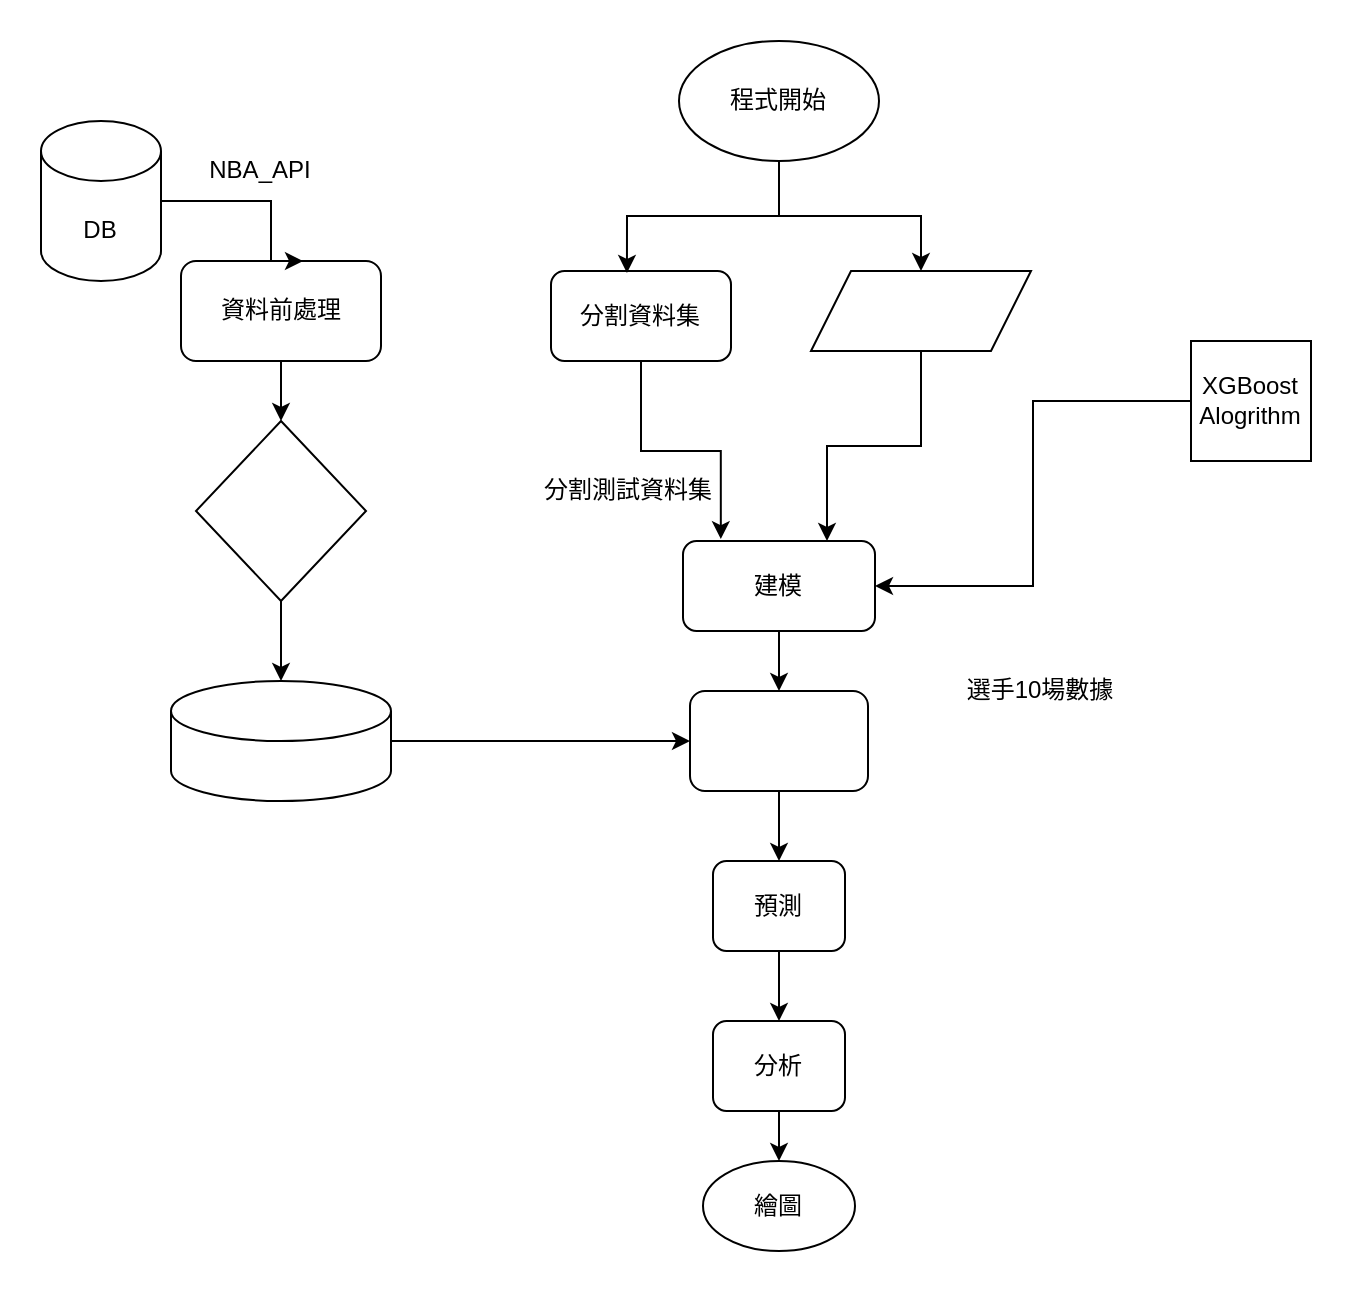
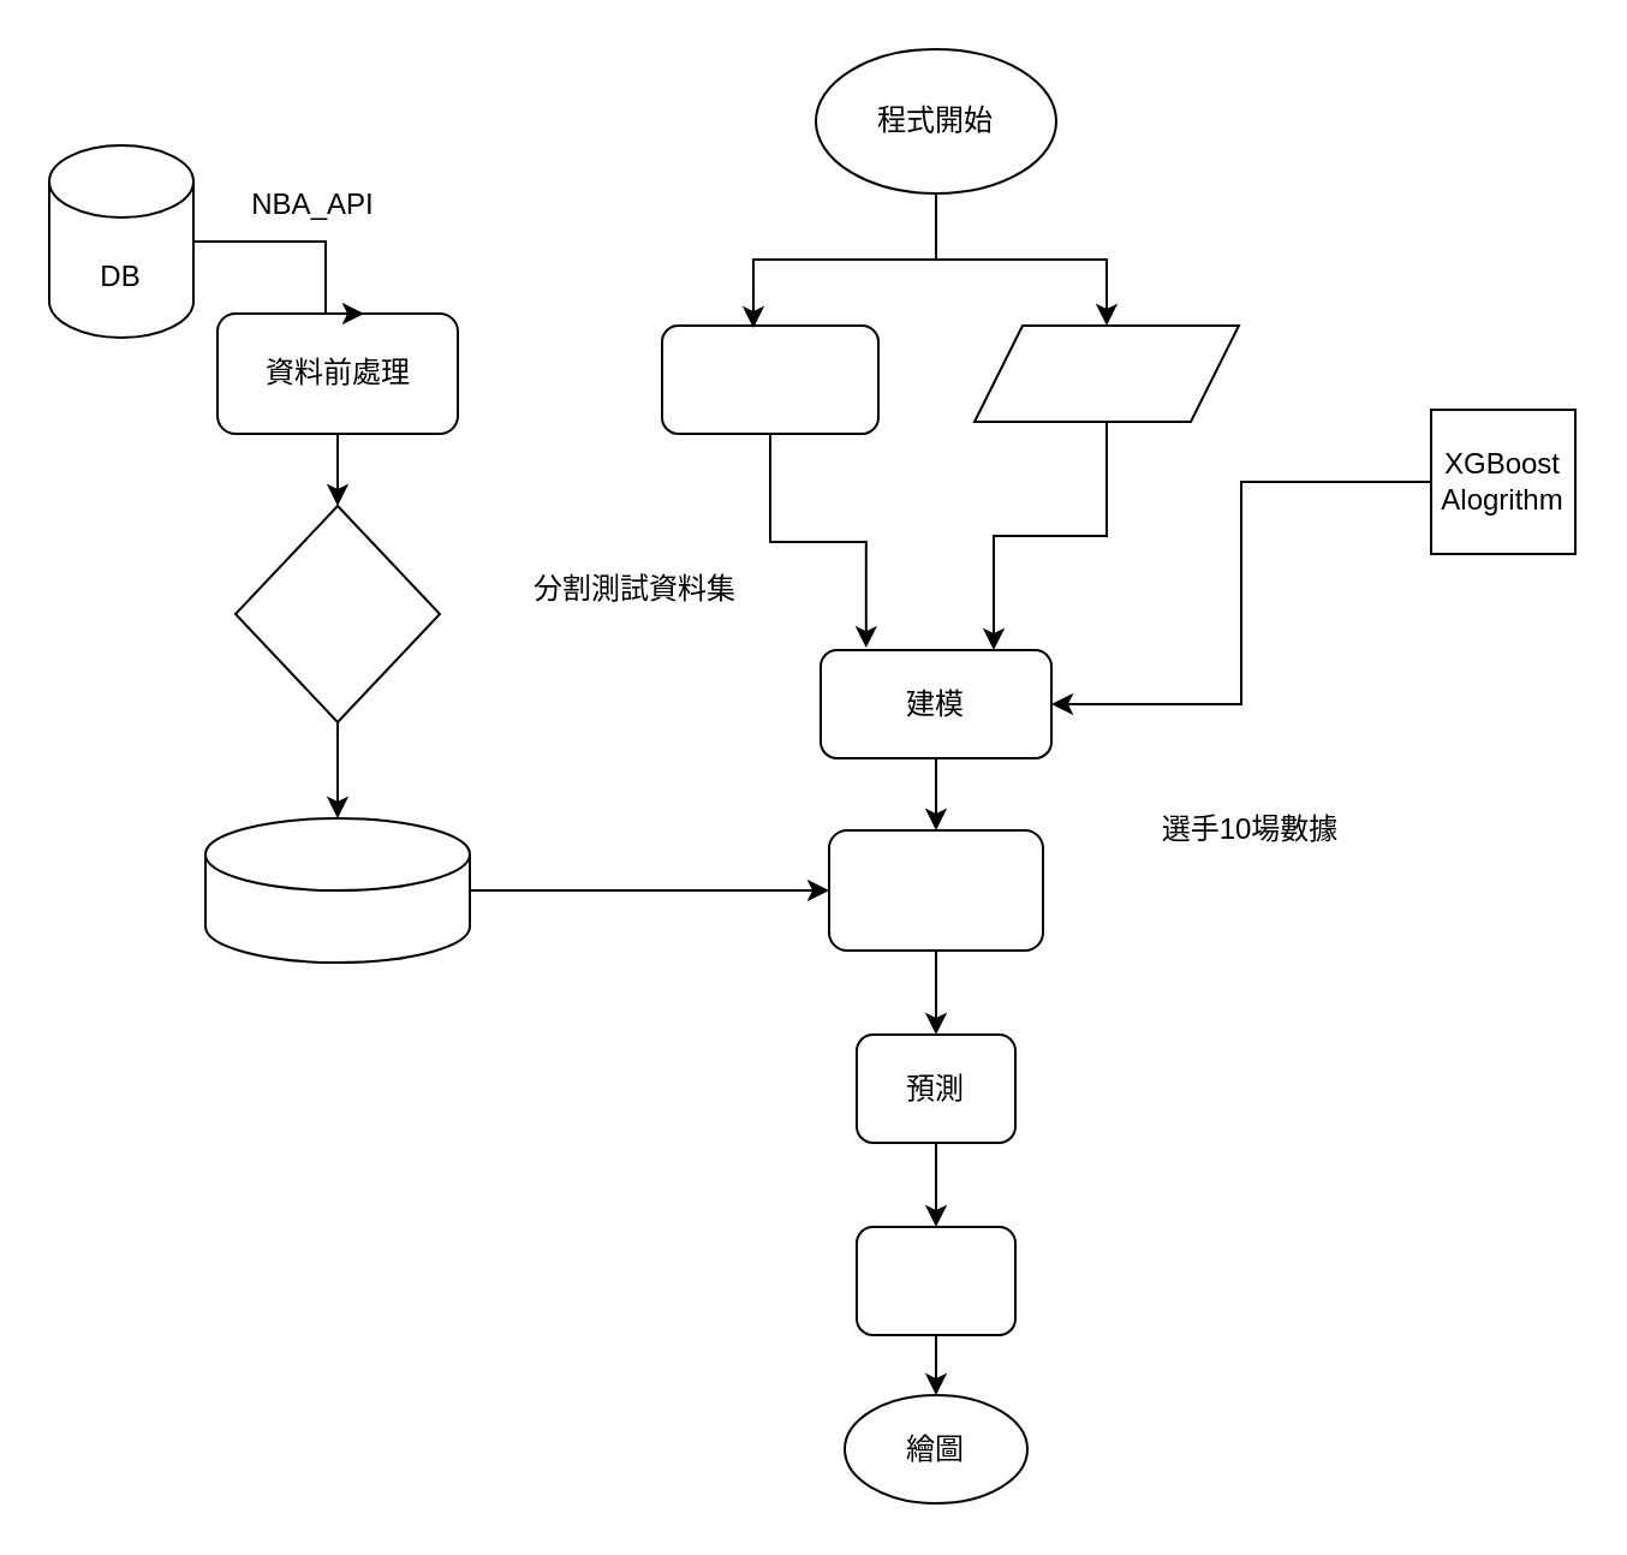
  <mxCell id="0" />
  <mxCell id="1" parent="0" />
  <mxCell id="2" style="edgeStyle=orthogonalEdgeStyle;rounded=0;orthogonalLoop=1;jettySize=auto;html=1;entryX=0.5;entryY=0;entryDx=0;entryDy=0;" parent="1" source="3" target="19" edge="1"><mxGeometry relative="1" as="geometry" /></mxCell>
  <mxCell id="3" value="" style="ellipse;whiteSpace=wrap;html=1;" parent="1" vertex="1"><mxGeometry x="339" y="20" width="100" height="60" as="geometry" /></mxCell>
  <mxCell id="4" value="" style="shape=cylinder3;whiteSpace=wrap;html=1;boundedLbl=1;backgroundOutline=1;size=15;" parent="1" vertex="1"><mxGeometry x="20" y="60" width="60" height="80" as="geometry" /></mxCell>
  <mxCell id="5" style="edgeStyle=orthogonalEdgeStyle;rounded=0;orthogonalLoop=1;jettySize=auto;html=1;" parent="1" source="6" target="17" edge="1"><mxGeometry relative="1" as="geometry" /></mxCell>
  <mxCell id="6" value="" style="rounded=1;whiteSpace=wrap;html=1;" parent="1" vertex="1"><mxGeometry x="90" y="130" width="100" height="50" as="geometry" /></mxCell>
  <mxCell id="7" value="DB" style="text;html=1;align=center;verticalAlign=middle;whiteSpace=wrap;rounded=0;" parent="1" vertex="1"><mxGeometry x="20" y="100" width="60" height="30" as="geometry" /></mxCell>
  <mxCell id="8" value="NBA_API" style="text;html=1;align=center;verticalAlign=middle;whiteSpace=wrap;rounded=0;" parent="1" vertex="1"><mxGeometry x="100" y="70" width="60" height="30" as="geometry" /></mxCell>
  <mxCell id="9" value="資料前處理" style="text;html=1;align=center;verticalAlign=middle;whiteSpace=wrap;rounded=0;" parent="1" vertex="1"><mxGeometry x="102.5" y="140" width="75" height="30" as="geometry" /></mxCell>
  <mxCell id="10" style="edgeStyle=orthogonalEdgeStyle;rounded=0;orthogonalLoop=1;jettySize=auto;html=1;entryX=0;entryY=0.5;entryDx=0;entryDy=0;" parent="1" source="11" target="14" edge="1"><mxGeometry relative="1" as="geometry" /></mxCell>
  <mxCell id="11" value="" style="shape=cylinder3;whiteSpace=wrap;html=1;boundedLbl=1;backgroundOutline=1;size=15;" parent="1" vertex="1"><mxGeometry x="85" y="340" width="110" height="60" as="geometry" /></mxCell>
  <mxCell id="12" value="程式開始" style="text;html=1;align=center;verticalAlign=middle;whiteSpace=wrap;rounded=0;" parent="1" vertex="1"><mxGeometry x="359" y="35" width="60" height="30" as="geometry" /></mxCell>
  <mxCell id="13" value="" style="edgeStyle=orthogonalEdgeStyle;rounded=0;orthogonalLoop=1;jettySize=auto;html=1;" edge="1" parent="1" source="14" target="33"><mxGeometry relative="1" as="geometry" /></mxCell>
  <mxCell id="14" value="" style="rounded=1;whiteSpace=wrap;html=1;" parent="1" vertex="1"><mxGeometry x="344.5" y="345" width="89" height="50" as="geometry" /></mxCell>
  <mxCell id="15" style="edgeStyle=orthogonalEdgeStyle;rounded=0;orthogonalLoop=1;jettySize=auto;html=1;entryX=0.61;entryY=0;entryDx=0;entryDy=0;entryPerimeter=0;" parent="1" source="4" target="6" edge="1"><mxGeometry relative="1" as="geometry"><Array as="points"><mxPoint x="135" y="100" /><mxPoint x="135" y="130" /></Array></mxGeometry></mxCell>
  <mxCell id="16" style="edgeStyle=orthogonalEdgeStyle;rounded=0;orthogonalLoop=1;jettySize=auto;html=1;" parent="1" source="17" target="11" edge="1"><mxGeometry relative="1" as="geometry" /></mxCell>
  <mxCell id="17" value="" style="rhombus;whiteSpace=wrap;html=1;" parent="1" vertex="1"><mxGeometry x="97.5" y="210" width="85" height="90" as="geometry" /></mxCell>
  <mxCell id="18" style="edgeStyle=orthogonalEdgeStyle;rounded=0;orthogonalLoop=1;jettySize=auto;html=1;entryX=0.75;entryY=0;entryDx=0;entryDy=0;" edge="1" parent="1" source="19" target="26"><mxGeometry relative="1" as="geometry" /></mxCell>
  <mxCell id="19" value="" style="shape=parallelogram;perimeter=parallelogramPerimeter;whiteSpace=wrap;html=1;fixedSize=1;" parent="1" vertex="1"><mxGeometry x="405" y="135" width="110" height="40" as="geometry" /></mxCell>
  <mxCell id="20" value="" style="rounded=1;whiteSpace=wrap;html=1;" parent="1" vertex="1"><mxGeometry x="275" y="135" width="90" height="45" as="geometry" /></mxCell>
- <mxCell id="21" value="分割資料集" style="text;html=1;align=center;verticalAlign=middle;whiteSpace=wrap;rounded=0;" parent="1" vertex="1"><mxGeometry x="285" y="142.5" width="70" height="30" as="geometry" /></mxCell>
  <mxCell id="22" style="edgeStyle=orthogonalEdgeStyle;rounded=0;orthogonalLoop=1;jettySize=auto;html=1;entryX=0.422;entryY=0.022;entryDx=0;entryDy=0;entryPerimeter=0;" parent="1" source="3" target="20" edge="1"><mxGeometry relative="1" as="geometry" /></mxCell>
  <mxCell id="23" style="edgeStyle=orthogonalEdgeStyle;rounded=0;orthogonalLoop=1;jettySize=auto;html=1;entryX=1;entryY=0.5;entryDx=0;entryDy=0;" parent="1" source="24" target="26" edge="1"><mxGeometry relative="1" as="geometry" /></mxCell>
  <mxCell id="24" value="" style="whiteSpace=wrap;html=1;aspect=fixed;" parent="1" vertex="1"><mxGeometry x="595" y="170" width="60" height="60" as="geometry" /></mxCell>
  <mxCell id="25" style="edgeStyle=orthogonalEdgeStyle;rounded=0;orthogonalLoop=1;jettySize=auto;html=1;entryX=0.5;entryY=0;entryDx=0;entryDy=0;" parent="1" source="26" target="14" edge="1"><mxGeometry relative="1" as="geometry" /></mxCell>
  <mxCell id="26" value="" style="rounded=1;whiteSpace=wrap;html=1;" parent="1" vertex="1"><mxGeometry x="341" y="270" width="96" height="45" as="geometry" /></mxCell>
  <mxCell id="27" value="建模" style="text;html=1;align=center;verticalAlign=middle;whiteSpace=wrap;rounded=0;" parent="1" vertex="1"><mxGeometry x="359" y="277.5" width="60" height="30" as="geometry" /></mxCell>
  <mxCell id="28" value="XGBoost&lt;div&gt;Alogrithm&lt;/div&gt;" style="text;html=1;align=center;verticalAlign=middle;whiteSpace=wrap;rounded=0;" parent="1" vertex="1"><mxGeometry x="595" y="190" width="60" height="20" as="geometry" /></mxCell>
  <mxCell id="29" style="edgeStyle=orthogonalEdgeStyle;rounded=0;orthogonalLoop=1;jettySize=auto;html=1;entryX=0.197;entryY=-0.021;entryDx=0;entryDy=0;entryPerimeter=0;" parent="1" source="20" target="26" edge="1"><mxGeometry relative="1" as="geometry" /></mxCell>
- <mxCell id="30" value="分割測試資料集" style="text;html=1;align=center;verticalAlign=middle;whiteSpace=wrap;rounded=0;" parent="1" vertex="1"><mxGeometry x="269" y="230" width="90" height="30" as="geometry" /></mxCell>
+ <mxCell id="30" value="分割測試資料集" style="text;html=1;align=center;verticalAlign=middle;whiteSpace=wrap;rounded=0;" parent="1" vertex="1"><mxGeometry x="219" y="230" width="90" height="30" as="geometry" /></mxCell>
  <mxCell id="31" value="選手10場數據" style="text;html=1;align=center;verticalAlign=middle;whiteSpace=wrap;rounded=0;" parent="1" vertex="1"><mxGeometry x="480" y="330" width="80" height="30" as="geometry" /></mxCell>
  <mxCell id="32" style="edgeStyle=orthogonalEdgeStyle;rounded=0;orthogonalLoop=1;jettySize=auto;html=1;entryX=0.5;entryY=0;entryDx=0;entryDy=0;" edge="1" parent="1" source="33" target="37"><mxGeometry relative="1" as="geometry" /></mxCell>
  <mxCell id="33" value="" style="whiteSpace=wrap;html=1;rounded=1;" vertex="1" parent="1"><mxGeometry x="356" y="430" width="66" height="45" as="geometry" /></mxCell>
  <mxCell id="34" value="預測" style="text;html=1;align=center;verticalAlign=middle;whiteSpace=wrap;rounded=0;" vertex="1" parent="1"><mxGeometry x="359" y="437.5" width="60" height="30" as="geometry" /></mxCell>
  <mxCell id="35" value="繪圖" style="ellipse;whiteSpace=wrap;html=1;" vertex="1" parent="1"><mxGeometry x="351" y="580" width="76" height="45" as="geometry" /></mxCell>
  <mxCell id="36" style="edgeStyle=orthogonalEdgeStyle;rounded=0;orthogonalLoop=1;jettySize=auto;html=1;entryX=0.5;entryY=0;entryDx=0;entryDy=0;" edge="1" parent="1" source="37" target="35"><mxGeometry relative="1" as="geometry" /></mxCell>
  <mxCell id="37" value="" style="whiteSpace=wrap;html=1;rounded=1;" vertex="1" parent="1"><mxGeometry x="356" y="510" width="66" height="45" as="geometry" /></mxCell>
- <mxCell id="38" value="分析" style="text;html=1;align=center;verticalAlign=middle;whiteSpace=wrap;rounded=0;" vertex="1" parent="1"><mxGeometry x="359" y="517.5" width="60" height="30" as="geometry" /></mxCell>
